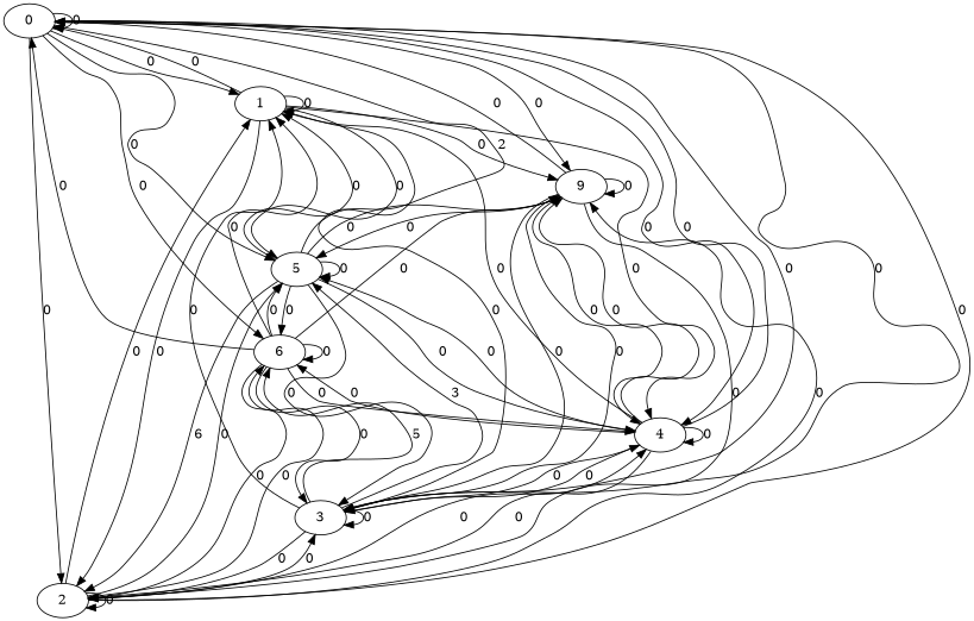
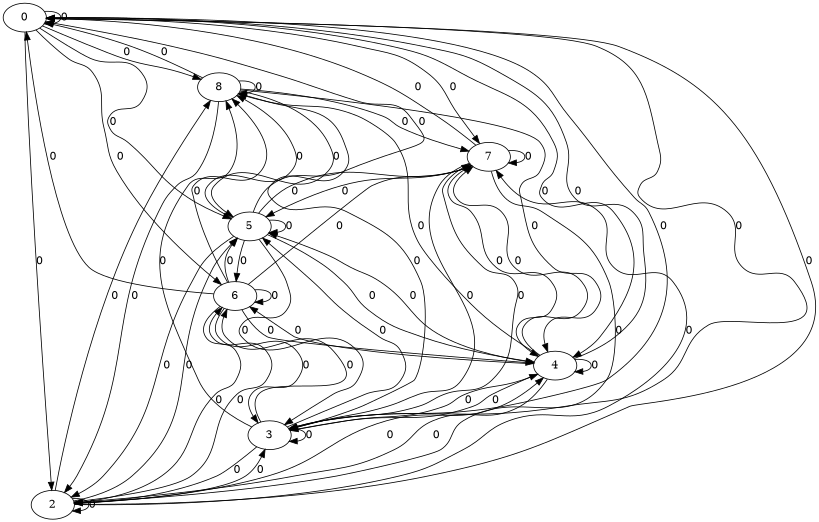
  digraph {
    edge [weight=0]
    0
-   1
+   1 [label=8]
    2
    3
    4
    5
    6
-   7 [label=9]
+   7
    0 -> 0 [label=0]
    0 -> 1 [label=0]
    0 -> 2 [label=0]
    0 -> 3 [label=0]
    0 -> 4 [label=0]
    0 -> 5 [label=0]
    0 -> 6 [label=0]
    0 -> 7 [label=0]
    1 -> 0 [label=0]
    1 -> 1 [label=0]
    1 -> 2 [label=0]
    1 -> 3 [label=0]
    1 -> 4 [label=0]
    1 -> 5 [label=0]
    1 -> 7 [label=0]
    2 -> 0 [label=0]
    2 -> 1 [label=0]
    2 -> 2 [label=0]
    2 -> 3 [label=0]
    2 -> 4 [label=0]
    2 -> 5 [label=0]
    2 -> 6 [label=0]
    2 -> 7 [label=0]
    3 -> 0 [label=0]
    3 -> 1 [label=0]
    3 -> 2 [label=0]
    3 -> 3 [label=0]
    3 -> 4 [label=0]
-   3 -> 5 [label=3]
-   3 -> 6 [label=5]
+   3 -> 5 [label=0]
+   3 -> 6 [label=0]
    3 -> 7 [label=0]
    4 -> 0 [label=0]
    4 -> 1 [label=0]
    4 -> 2 [label=0]
    4 -> 3 [label=0]
    4 -> 4 [label=0]
    4 -> 5 [label=0]
    4 -> 6 [label=0]
    4 -> 7 [label=0]
-   5 -> 0 [label=2]
+   5 -> 0 [label=0]
    5 -> 1 [label=0]
-   5 -> 2 [label=6]
+   5 -> 2 [label=0]
    5 -> 3 [label=0]
    5 -> 4 [label=0]
    5 -> 5 [label=0]
    5 -> 6 [label=0]
    5 -> 7 [label=0]
    6 -> 0 [label=0]
    6 -> 1 [label=0]
    6 -> 2 [label=0]
    6 -> 3 [label=0]
    6 -> 4 [label=0]
    6 -> 5 [label=0]
    6 -> 6 [label=0]
    6 -> 7 [label=0]
    7 -> 0 [label=0]
    7 -> 2 [label=0]
    7 -> 3 [label=0]
    7 -> 4 [label=0]
    7 -> 5 [label=0]
    7 -> 7 [label=0]
  }
